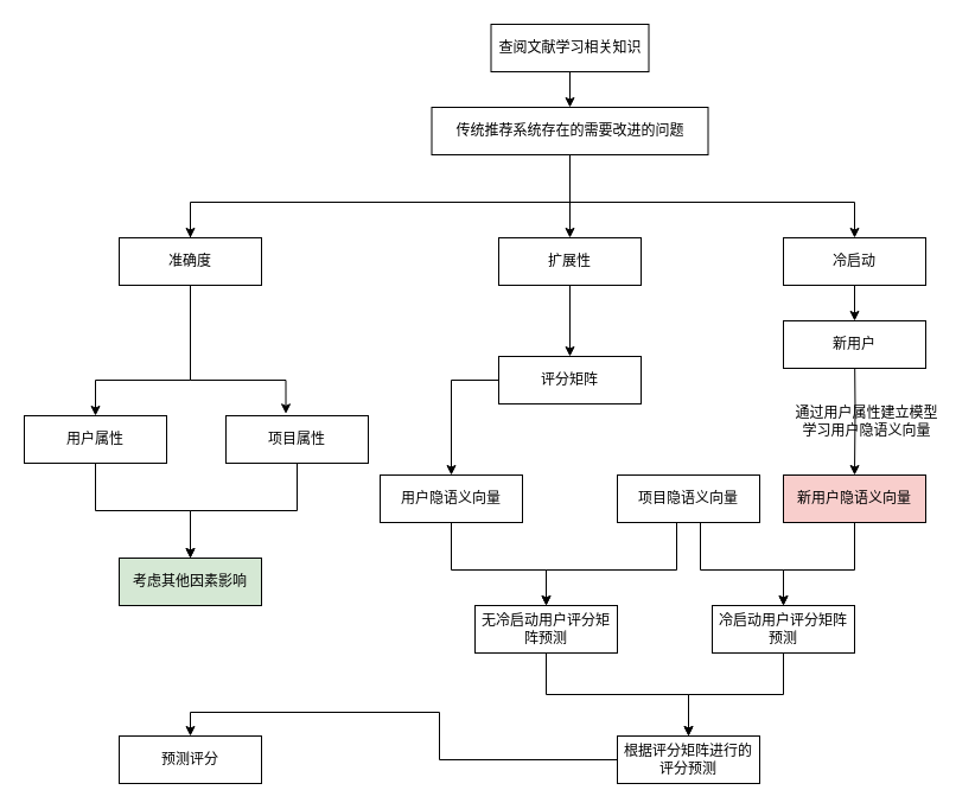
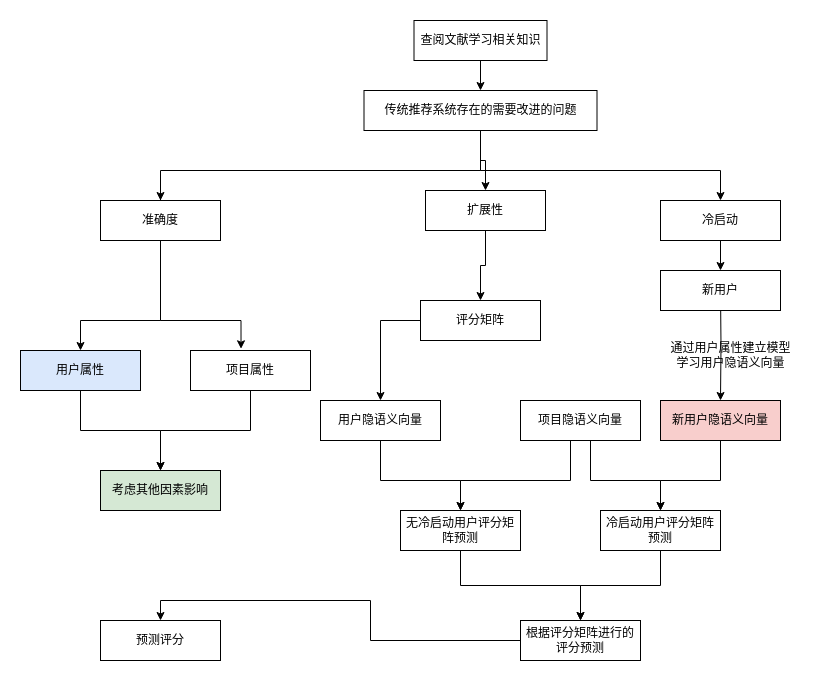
  <mxCell id="0" />
  <mxCell id="1" parent="0" />
  <mxCell id="2" style="edgeStyle=orthogonalEdgeStyle;rounded=0;orthogonalLoop=1;jettySize=auto;html=1;entryX=0.5;entryY=0;entryDx=0;entryDy=0;" parent="1" source="37" target="7" edge="1"><mxGeometry relative="1" as="geometry"><Array as="points"><mxPoint x="380" y="320" /></Array></mxGeometry></mxCell>
  <mxCell id="3" style="edgeStyle=orthogonalEdgeStyle;rounded=0;orthogonalLoop=1;jettySize=auto;html=1;" parent="1" target="13" edge="1"><mxGeometry relative="1" as="geometry"><Array as="points"><mxPoint x="590" y="480" /><mxPoint x="660" y="480" /></Array><mxPoint x="590" y="420" as="sourcePoint" /></mxGeometry></mxCell>
  <mxCell id="4" style="edgeStyle=orthogonalEdgeStyle;rounded=0;orthogonalLoop=1;jettySize=auto;html=1;" parent="1" target="26" edge="1"><mxGeometry relative="1" as="geometry"><Array as="points"><mxPoint x="570" y="480" /><mxPoint x="460" y="480" /></Array><mxPoint x="570" y="420" as="sourcePoint" /></mxGeometry></mxCell>
  <mxCell id="5" value="项目隐语义向量" style="rounded=0;whiteSpace=wrap;html=1;" parent="1" vertex="1"><mxGeometry x="520" y="400" width="120" height="40" as="geometry" /></mxCell>
  <mxCell id="6" style="edgeStyle=orthogonalEdgeStyle;rounded=0;orthogonalLoop=1;jettySize=auto;html=1;" parent="1" target="26" edge="1"><mxGeometry relative="1" as="geometry"><Array as="points"><mxPoint x="380" y="480" /><mxPoint x="460" y="480" /></Array><mxPoint x="380" y="420" as="sourcePoint" /></mxGeometry></mxCell>
  <mxCell id="7" value="用户隐语义向量" style="rounded=0;whiteSpace=wrap;html=1;" parent="1" vertex="1"><mxGeometry x="320" y="400" width="120" height="40" as="geometry" /></mxCell>
  <mxCell id="8" style="edgeStyle=orthogonalEdgeStyle;rounded=0;orthogonalLoop=1;jettySize=auto;html=1;entryX=0.5;entryY=0;entryDx=0;entryDy=0;" parent="1" target="11" edge="1"><mxGeometry relative="1" as="geometry"><mxPoint x="720" y="290" as="sourcePoint" /></mxGeometry></mxCell>
  <mxCell id="9" value="新用户" style="rounded=0;whiteSpace=wrap;html=1;" parent="1" vertex="1"><mxGeometry x="660" y="270" width="120" height="40" as="geometry" /></mxCell>
  <mxCell id="10" style="edgeStyle=orthogonalEdgeStyle;rounded=0;orthogonalLoop=1;jettySize=auto;html=1;entryX=0.5;entryY=0;entryDx=0;entryDy=0;" edge="1" parent="1" target="13"><mxGeometry relative="1" as="geometry"><mxPoint x="720" y="420" as="sourcePoint" /><Array as="points"><mxPoint x="720" y="480" /><mxPoint x="660" y="480" /></Array></mxGeometry></mxCell>
  <mxCell id="11" value="新用户隐语义向量" style="rounded=0;whiteSpace=wrap;html=1;fillColor=#f8cecc;" parent="1" vertex="1"><mxGeometry x="660" y="400" width="120" height="40" as="geometry" /></mxCell>
  <mxCell id="12" style="edgeStyle=orthogonalEdgeStyle;rounded=0;orthogonalLoop=1;jettySize=auto;html=1;entryX=0.5;entryY=0;entryDx=0;entryDy=0;" parent="1" source="13" target="30" edge="1"><mxGeometry relative="1" as="geometry" /></mxCell>
  <mxCell id="13" value="冷启动用户评分矩阵预测" style="rounded=0;whiteSpace=wrap;html=1;" parent="1" vertex="1"><mxGeometry x="600" y="510" width="120" height="40" as="geometry" /></mxCell>
  <mxCell id="14" style="edgeStyle=orthogonalEdgeStyle;rounded=0;orthogonalLoop=1;jettySize=auto;html=1;entryX=0.5;entryY=0;entryDx=0;entryDy=0;" parent="1" source="15" target="9" edge="1"><mxGeometry relative="1" as="geometry" /></mxCell>
  <mxCell id="15" value="冷启动" style="rounded=0;whiteSpace=wrap;html=1;" parent="1" vertex="1"><mxGeometry x="660" y="200" width="120" height="40" as="geometry" /></mxCell>
  <mxCell id="16" style="edgeStyle=orthogonalEdgeStyle;rounded=0;orthogonalLoop=1;jettySize=auto;html=1;entryX=0.5;entryY=0;entryDx=0;entryDy=0;exitX=0.5;exitY=1;exitDx=0;exitDy=0;" parent="1" target="20" edge="1"><mxGeometry relative="1" as="geometry"><mxPoint x="160" y="190" as="sourcePoint" /><Array as="points"><mxPoint x="160" y="320" /><mxPoint x="80" y="320" /></Array></mxGeometry></mxCell>
  <mxCell id="17" style="edgeStyle=orthogonalEdgeStyle;rounded=0;orthogonalLoop=1;jettySize=auto;html=1;exitX=0.5;exitY=1;exitDx=0;exitDy=0;entryX=0.421;entryY=-0.042;entryDx=0;entryDy=0;entryPerimeter=0;" parent="1" target="22" edge="1"><mxGeometry relative="1" as="geometry"><mxPoint x="160" y="190" as="sourcePoint" /><mxPoint x="240" y="350" as="targetPoint" /><Array as="points"><mxPoint x="160" y="320" /><mxPoint x="241" y="320" /></Array></mxGeometry></mxCell>
  <mxCell id="18" value="准确度" style="rounded=0;whiteSpace=wrap;html=1;" parent="1" vertex="1"><mxGeometry x="100" y="200" width="120" height="40" as="geometry" /></mxCell>
  <mxCell id="19" style="edgeStyle=orthogonalEdgeStyle;rounded=0;orthogonalLoop=1;jettySize=auto;html=1;" parent="1" source="20" target="23" edge="1"><mxGeometry relative="1" as="geometry" /></mxCell>
- <mxCell id="20" value="用户属性" style="rounded=0;whiteSpace=wrap;html=1;" parent="1" vertex="1"><mxGeometry x="20" y="350" width="120" height="40" as="geometry" /></mxCell>
+ <mxCell id="20" value="用户属性" style="rounded=0;whiteSpace=wrap;html=1;fillColor=#dae8fc;" parent="1" vertex="1"><mxGeometry x="20" y="350" width="120" height="40" as="geometry" /></mxCell>
  <mxCell id="21" style="edgeStyle=orthogonalEdgeStyle;rounded=0;orthogonalLoop=1;jettySize=auto;html=1;entryX=0.5;entryY=0;entryDx=0;entryDy=0;" parent="1" source="22" target="23" edge="1"><mxGeometry relative="1" as="geometry" /></mxCell>
  <mxCell id="22" value="项目属性" style="rounded=0;whiteSpace=wrap;html=1;" parent="1" vertex="1"><mxGeometry x="190" y="350" width="120" height="40" as="geometry" /></mxCell>
  <mxCell id="23" value="考虑其他因素影响" style="rounded=0;whiteSpace=wrap;html=1;fillColor=#d5e8d4;" parent="1" vertex="1"><mxGeometry x="100" y="470" width="120" height="40" as="geometry" /></mxCell>
  <mxCell id="24" value="预测评分" style="rounded=0;whiteSpace=wrap;html=1;" parent="1" vertex="1"><mxGeometry x="100" y="620" width="120" height="40" as="geometry" /></mxCell>
  <mxCell id="25" style="edgeStyle=orthogonalEdgeStyle;rounded=0;orthogonalLoop=1;jettySize=auto;html=1;" parent="1" source="26" target="30" edge="1"><mxGeometry relative="1" as="geometry" /></mxCell>
  <mxCell id="26" value="无冷启动用户评分矩阵预测" style="rounded=0;whiteSpace=wrap;html=1;" parent="1" vertex="1"><mxGeometry x="400" y="510" width="120" height="40" as="geometry" /></mxCell>
  <mxCell id="27" style="edgeStyle=orthogonalEdgeStyle;rounded=0;orthogonalLoop=1;jettySize=auto;html=1;entryX=0.5;entryY=0;entryDx=0;entryDy=0;" parent="1" source="28" target="37" edge="1"><mxGeometry relative="1" as="geometry" /></mxCell>
- <mxCell id="28" value="扩展性" style="rounded=0;whiteSpace=wrap;html=1;" parent="1" vertex="1"><mxGeometry x="420" y="200" width="120" height="40" as="geometry" /></mxCell>
+ <mxCell id="28" value="扩展性" style="rounded=0;whiteSpace=wrap;html=1;" parent="1" vertex="1"><mxGeometry x="425" y="190" width="120" height="40" as="geometry" /></mxCell>
  <mxCell id="29" style="edgeStyle=orthogonalEdgeStyle;rounded=0;orthogonalLoop=1;jettySize=auto;html=1;entryX=0.5;entryY=0;entryDx=0;entryDy=0;" parent="1" source="30" target="24" edge="1"><mxGeometry relative="1" as="geometry" /></mxCell>
  <mxCell id="30" value="根据评分矩阵进行的评分预测" style="rounded=0;whiteSpace=wrap;html=1;" parent="1" vertex="1"><mxGeometry x="520" y="620" width="120" height="40" as="geometry" /></mxCell>
  <mxCell id="31" style="edgeStyle=orthogonalEdgeStyle;rounded=0;orthogonalLoop=1;jettySize=auto;html=1;entryX=0.5;entryY=0;entryDx=0;entryDy=0;" edge="1" parent="1" source="34" target="18"><mxGeometry relative="1" as="geometry"><Array as="points"><mxPoint x="480" y="170" /><mxPoint x="160" y="170" /></Array></mxGeometry></mxCell>
  <mxCell id="32" value="" style="edgeStyle=orthogonalEdgeStyle;rounded=0;orthogonalLoop=1;jettySize=auto;html=1;" edge="1" parent="1" source="34" target="28"><mxGeometry relative="1" as="geometry" /></mxCell>
  <mxCell id="33" style="edgeStyle=orthogonalEdgeStyle;rounded=0;orthogonalLoop=1;jettySize=auto;html=1;entryX=0.5;entryY=0;entryDx=0;entryDy=0;" edge="1" parent="1" source="34" target="15"><mxGeometry relative="1" as="geometry"><Array as="points"><mxPoint x="480" y="170" /><mxPoint x="720" y="170" /></Array></mxGeometry></mxCell>
  <mxCell id="34" value="传统推荐系统存在的需要改进的问题" style="rounded=0;whiteSpace=wrap;html=1;" vertex="1" parent="1"><mxGeometry x="363.5" y="90" width="233" height="40" as="geometry" /></mxCell>
  <mxCell id="35" value="" style="edgeStyle=orthogonalEdgeStyle;rounded=0;orthogonalLoop=1;jettySize=auto;html=1;" edge="1" parent="1" source="36" target="34"><mxGeometry relative="1" as="geometry" /></mxCell>
  <mxCell id="36" value="查阅文献学习相关知识" style="rounded=0;whiteSpace=wrap;html=1;" vertex="1" parent="1"><mxGeometry x="413.5" y="20" width="133" height="40" as="geometry" /></mxCell>
  <mxCell id="37" value="评分矩阵" style="rounded=0;whiteSpace=wrap;html=1;" parent="1" vertex="1"><mxGeometry x="420" y="300" width="120" height="40" as="geometry" /></mxCell>
  <mxCell id="38" value="通过用户属性建立模型&lt;br&gt;学习用户隐语义向量" style="text;html=1;align=center;verticalAlign=middle;resizable=0;points=[];autosize=1;" vertex="1" parent="1"><mxGeometry x="660" y="340" width="140" height="30" as="geometry" /></mxCell>
